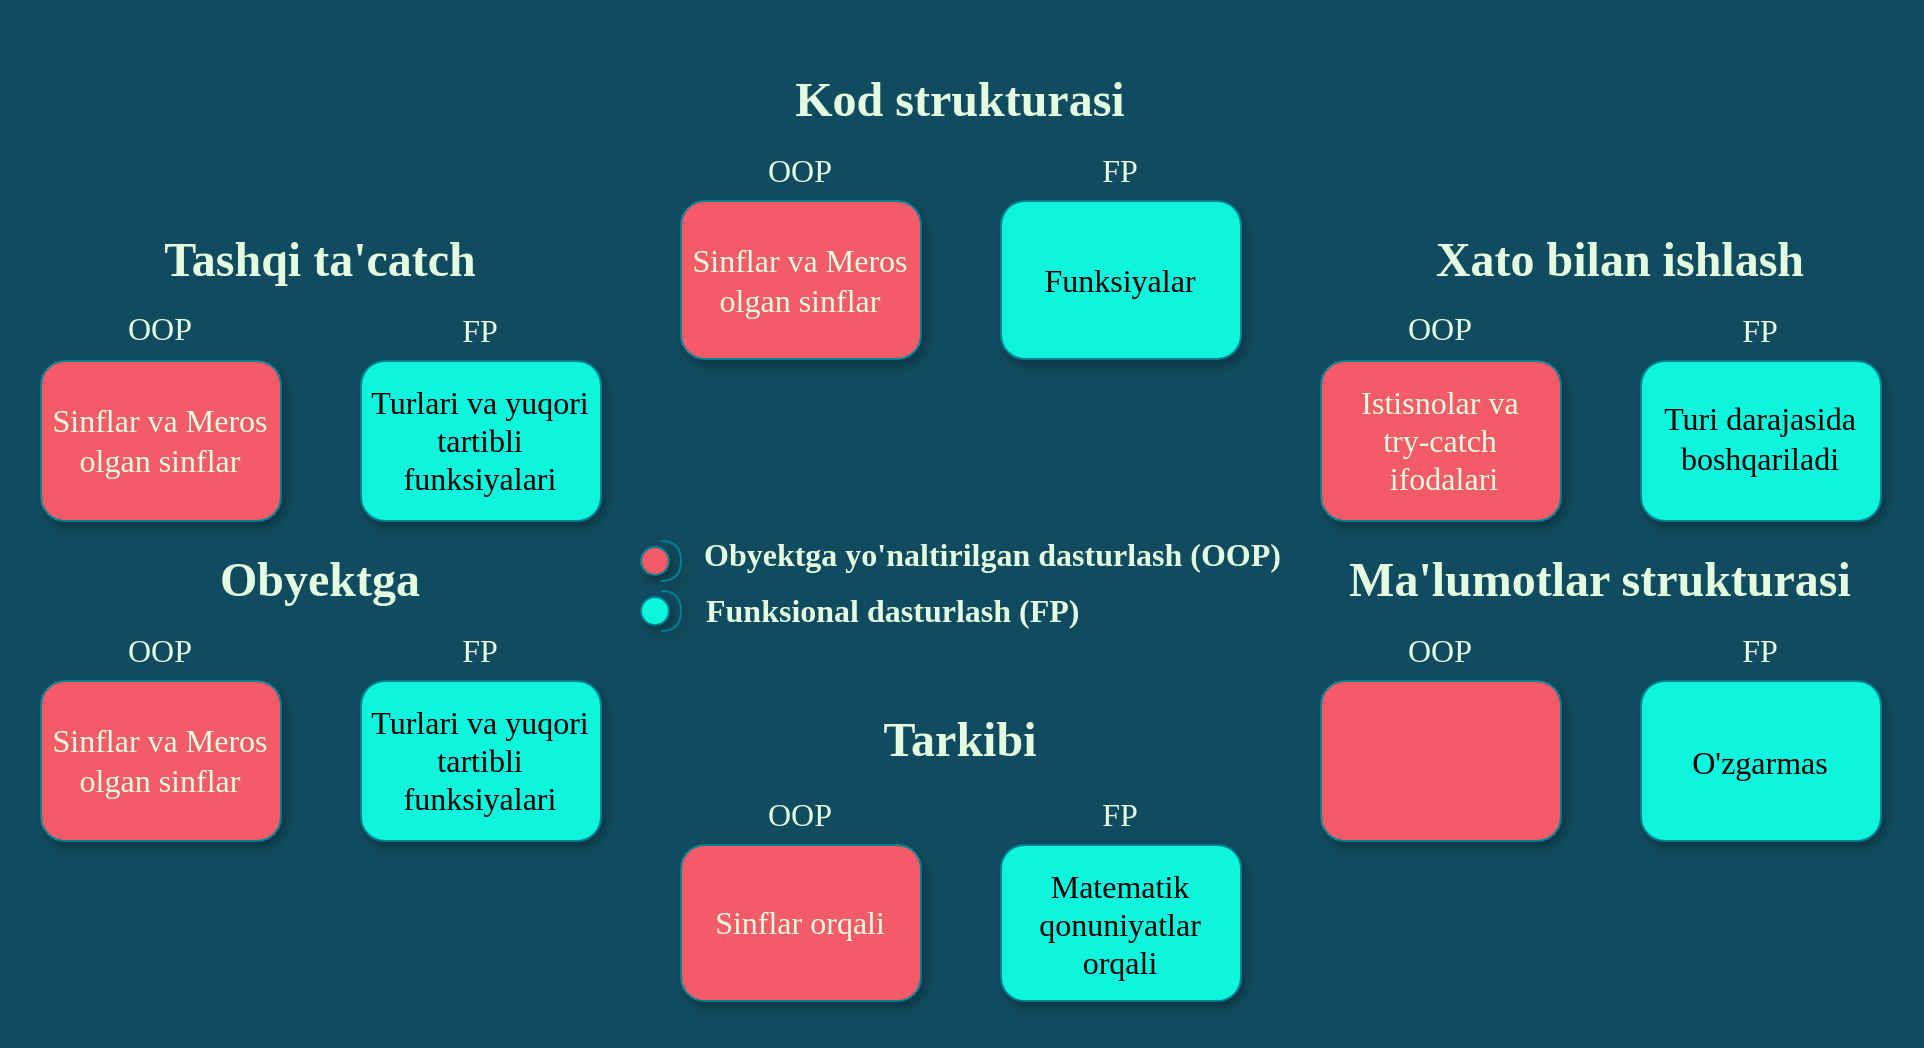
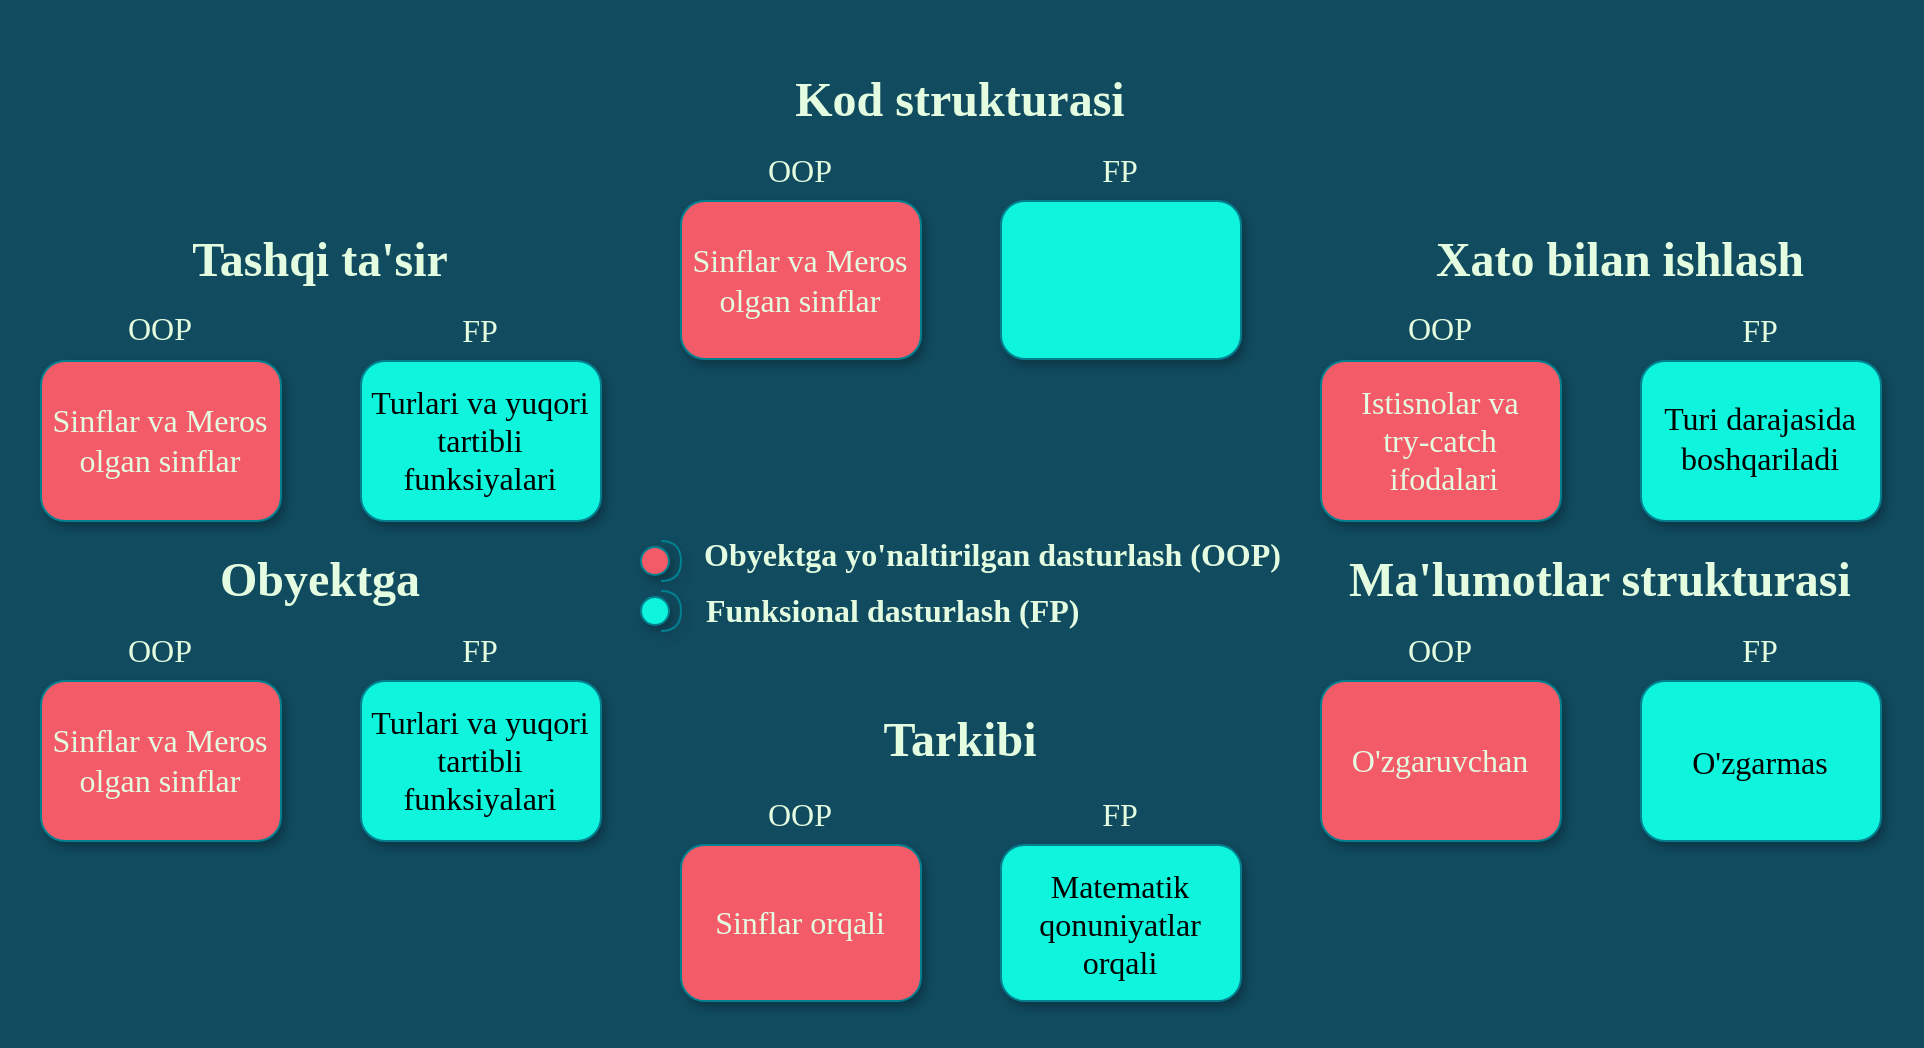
  <mxCell id="0" />
  <mxCell id="1" parent="0" />
  <mxCell id="2" value="" style="rounded=1;whiteSpace=wrap;html=1;fillColor=#F45B69;strokeColor=#028090;fontColor=#E4FDE1;shadow=1;" parent="1" vertex="1"><mxGeometry x="20" y="180" width="120" height="80" as="geometry" /></mxCell>
  <mxCell id="3" value="" style="rounded=1;whiteSpace=wrap;html=1;fillColor=#0FF4DD;strokeColor=#028090;fontColor=#E4FDE1;shadow=1;" parent="1" vertex="1"><mxGeometry x="180" y="180" width="120" height="80" as="geometry" /></mxCell>
  <mxCell id="4" value="" style="whiteSpace=wrap;html=1;rounded=1;fontColor=#E4FDE1;strokeColor=#028090;fillColor=#F45B69;shadow=1;" parent="1" vertex="1"><mxGeometry x="340" y="100" width="120" height="79" as="geometry" /></mxCell>
  <mxCell id="5" value="" style="whiteSpace=wrap;html=1;rounded=1;fontColor=#E4FDE1;strokeColor=#028090;fillColor=#0FF4DD;shadow=1;" parent="1" vertex="1"><mxGeometry x="500" y="100" width="120" height="79" as="geometry" /></mxCell>
  <mxCell id="6" value="" style="whiteSpace=wrap;html=1;rounded=1;fontColor=#E4FDE1;strokeColor=#028090;fillColor=#F45B69;shadow=1;" parent="1" vertex="1"><mxGeometry x="660" y="180" width="120" height="80" as="geometry" /></mxCell>
  <mxCell id="7" value="" style="whiteSpace=wrap;html=1;rounded=1;fontColor=#E4FDE1;strokeColor=#028090;fillColor=#0FF4DD;shadow=1;" parent="1" vertex="1"><mxGeometry x="820" y="180" width="120" height="80" as="geometry" /></mxCell>
  <mxCell id="8" value="" style="rounded=1;whiteSpace=wrap;html=1;fillColor=#F45B69;strokeColor=#028090;fontColor=#E4FDE1;shadow=1;" parent="1" vertex="1"><mxGeometry x="20" y="340" width="120" height="80" as="geometry" /></mxCell>
  <mxCell id="9" value="" style="rounded=1;whiteSpace=wrap;html=1;fillColor=#0FF4DD;strokeColor=#028090;fontColor=#E4FDE1;shadow=1;" parent="1" vertex="1"><mxGeometry x="180" y="340" width="120" height="80" as="geometry" /></mxCell>
  <mxCell id="10" value="" style="whiteSpace=wrap;html=1;rounded=1;fontColor=#E4FDE1;strokeColor=#028090;fillColor=#F45B69;shadow=1;" parent="1" vertex="1"><mxGeometry x="340" y="422" width="120" height="78" as="geometry" /></mxCell>
  <mxCell id="11" value="" style="whiteSpace=wrap;html=1;rounded=1;fontColor=#E4FDE1;strokeColor=#028090;fillColor=#0FF4DD;shadow=1;" parent="1" vertex="1"><mxGeometry x="500" y="422" width="120" height="78" as="geometry" /></mxCell>
  <mxCell id="12" value="" style="whiteSpace=wrap;html=1;rounded=1;fontColor=#E4FDE1;strokeColor=#028090;fillColor=#F45B69;shadow=1;" parent="1" vertex="1"><mxGeometry x="660" y="340" width="120" height="80" as="geometry" /></mxCell>
  <mxCell id="13" value="" style="whiteSpace=wrap;html=1;rounded=1;fontColor=#E4FDE1;strokeColor=#028090;fillColor=#0FF4DD;shadow=1;" parent="1" vertex="1"><mxGeometry x="820" y="340" width="120" height="80" as="geometry" /></mxCell>
  <mxCell id="14" value="&lt;h1&gt;&lt;font style=&quot;font-size: 16px&quot; face=&quot;Times New Roman&quot;&gt;Obyektga yo'naltirilgan dasturlash (OOP)&lt;/font&gt;&lt;/h1&gt;" style="text;html=1;strokeColor=none;fillColor=none;align=left;verticalAlign=middle;whiteSpace=wrap;rounded=0;shadow=1;fontColor=#E4FDE1;fontStyle=1" parent="1" vertex="1"><mxGeometry x="350" y="260" width="300" height="30" as="geometry" /></mxCell>
  <mxCell id="15" value="&lt;h2&gt;&lt;font style=&quot;font-size: 16px&quot;&gt;Funksional dasturlash (FP)&lt;/font&gt;&lt;/h2&gt;" style="text;html=1;strokeColor=none;fillColor=none;align=left;verticalAlign=middle;whiteSpace=wrap;rounded=0;shadow=1;fontColor=#E4FDE1;fontFamily=Times New Roman;" parent="1" vertex="1"><mxGeometry x="351" y="290" width="300" height="30" as="geometry" /></mxCell>
  <mxCell id="16" value="" style="shape=providedRequiredInterface;html=1;verticalLabelPosition=bottom;sketch=0;rounded=0;shadow=1;fontFamily=Times New Roman;fontSize=16;fontColor=#E4FDE1;strokeColor=#028090;fillColor=#F45B69;align=left;" parent="1" vertex="1"><mxGeometry x="320" y="270" width="20" height="20" as="geometry" /></mxCell>
  <mxCell id="17" value="" style="shape=providedRequiredInterface;html=1;verticalLabelPosition=bottom;sketch=0;rounded=0;shadow=1;fontFamily=Times New Roman;fontSize=16;fontColor=#E4FDE1;strokeColor=#028090;fillColor=#0FF4DD;align=left;" parent="1" vertex="1"><mxGeometry x="320" y="295" width="20" height="20" as="geometry" /></mxCell>
  <mxCell id="18" value="&lt;h2&gt;Kod strukturasi&lt;/h2&gt;" style="text;whiteSpace=wrap;html=1;fontSize=16;fontFamily=Times New Roman;fontColor=#E4FDE1;fontStyle=1;verticalAlign=middle;align=center;labelPosition=center;verticalLabelPosition=middle;" parent="1" vertex="1"><mxGeometry x="380" y="20" width="200" height="60" as="geometry" /></mxCell>
  <mxCell id="19" value="FP" style="text;html=1;strokeColor=none;fillColor=none;align=center;verticalAlign=middle;whiteSpace=wrap;rounded=0;shadow=1;fontFamily=Times New Roman;fontSize=16;fontColor=#E4FDE1;" parent="1" vertex="1"><mxGeometry x="530" y="70" width="60" height="30" as="geometry" /></mxCell>
  <mxCell id="20" value="FP" style="text;html=1;strokeColor=none;fillColor=none;align=center;verticalAlign=middle;whiteSpace=wrap;rounded=0;shadow=1;fontFamily=Times New Roman;fontSize=16;fontColor=#E4FDE1;" parent="1" vertex="1"><mxGeometry x="850" y="150" width="60" height="30" as="geometry" /></mxCell>
  <mxCell id="21" value="FP" style="text;html=1;strokeColor=none;fillColor=none;align=center;verticalAlign=middle;whiteSpace=wrap;rounded=0;shadow=1;fontFamily=Times New Roman;fontSize=16;fontColor=#E4FDE1;" parent="1" vertex="1"><mxGeometry x="210" y="150" width="60" height="30" as="geometry" /></mxCell>
  <mxCell id="22" value="FP" style="text;html=1;strokeColor=none;fillColor=none;align=center;verticalAlign=middle;whiteSpace=wrap;rounded=0;shadow=1;fontFamily=Times New Roman;fontSize=16;fontColor=#E4FDE1;" parent="1" vertex="1"><mxGeometry x="850" y="310" width="60" height="30" as="geometry" /></mxCell>
  <mxCell id="23" value="FP" style="text;html=1;strokeColor=none;fillColor=none;align=center;verticalAlign=middle;whiteSpace=wrap;rounded=0;shadow=1;fontFamily=Times New Roman;fontSize=16;fontColor=#E4FDE1;" parent="1" vertex="1"><mxGeometry x="210" y="310" width="60" height="30" as="geometry" /></mxCell>
  <mxCell id="24" value="FP" style="text;html=1;strokeColor=none;fillColor=none;align=center;verticalAlign=middle;whiteSpace=wrap;rounded=0;shadow=1;fontFamily=Times New Roman;fontSize=16;fontColor=#E4FDE1;" parent="1" vertex="1"><mxGeometry x="530" y="392" width="60" height="30" as="geometry" /></mxCell>
  <mxCell id="25" value="OOP" style="text;html=1;strokeColor=none;fillColor=none;align=center;verticalAlign=middle;whiteSpace=wrap;rounded=0;shadow=1;fontFamily=Times New Roman;fontSize=16;fontColor=#E4FDE1;" parent="1" vertex="1"><mxGeometry x="370" y="70" width="60" height="30" as="geometry" /></mxCell>
  <mxCell id="26" value="OOP" style="text;html=1;strokeColor=none;fillColor=none;align=center;verticalAlign=middle;whiteSpace=wrap;rounded=0;shadow=1;fontFamily=Times New Roman;fontSize=16;fontColor=#E4FDE1;" parent="1" vertex="1"><mxGeometry x="50" y="149" width="60" height="30" as="geometry" /></mxCell>
  <mxCell id="27" value="OOP" style="text;html=1;strokeColor=none;fillColor=none;align=center;verticalAlign=middle;whiteSpace=wrap;rounded=0;shadow=1;fontFamily=Times New Roman;fontSize=16;fontColor=#E4FDE1;" parent="1" vertex="1"><mxGeometry x="50" y="310" width="60" height="30" as="geometry" /></mxCell>
  <mxCell id="28" value="OOP" style="text;html=1;strokeColor=none;fillColor=none;align=center;verticalAlign=middle;whiteSpace=wrap;rounded=0;shadow=1;fontFamily=Times New Roman;fontSize=16;fontColor=#E4FDE1;" parent="1" vertex="1"><mxGeometry x="370" y="392" width="60" height="30" as="geometry" /></mxCell>
  <mxCell id="29" value="OOP" style="text;html=1;strokeColor=none;fillColor=none;align=center;verticalAlign=middle;whiteSpace=wrap;rounded=0;shadow=1;fontFamily=Times New Roman;fontSize=16;fontColor=#E4FDE1;" parent="1" vertex="1"><mxGeometry x="690" y="149" width="60" height="30" as="geometry" /></mxCell>
  <mxCell id="30" value="OOP" style="text;html=1;strokeColor=none;fillColor=none;align=center;verticalAlign=middle;whiteSpace=wrap;rounded=0;shadow=1;fontFamily=Times New Roman;fontSize=16;fontColor=#E4FDE1;" parent="1" vertex="1"><mxGeometry x="690" y="310" width="60" height="30" as="geometry" /></mxCell>
- <mxCell id="31" value="&lt;h2&gt;Tashqi ta'catch&lt;/h2&gt;" style="text;whiteSpace=wrap;html=1;fontSize=16;fontFamily=Times New Roman;fontColor=#E4FDE1;fontStyle=1;verticalAlign=middle;align=center;labelPosition=center;verticalLabelPosition=middle;" parent="1" vertex="1"><mxGeometry x="60" y="100" width="200" height="60" as="geometry" /></mxCell>
+ <mxCell id="31" value="&lt;h2&gt;Tashqi ta'sir&lt;/h2&gt;" style="text;whiteSpace=wrap;html=1;fontSize=16;fontFamily=Times New Roman;fontColor=#E4FDE1;fontStyle=1;verticalAlign=middle;align=center;labelPosition=center;verticalLabelPosition=middle;" parent="1" vertex="1"><mxGeometry x="60" y="100" width="200" height="60" as="geometry" /></mxCell>
  <mxCell id="32" value="&lt;h2&gt;Xato bilan ishlash&lt;/h2&gt;" style="text;whiteSpace=wrap;html=1;fontSize=16;fontFamily=Times New Roman;fontColor=#E4FDE1;fontStyle=1;verticalAlign=middle;align=center;labelPosition=center;verticalLabelPosition=middle;" parent="1" vertex="1"><mxGeometry x="710" y="100" width="200" height="60" as="geometry" /></mxCell>
  <mxCell id="33" value="&lt;h2&gt;Obyektga&lt;/h2&gt;" style="text;whiteSpace=wrap;html=1;fontSize=16;fontFamily=Times New Roman;fontColor=#E4FDE1;fontStyle=1;verticalAlign=middle;align=center;labelPosition=center;verticalLabelPosition=middle;" parent="1" vertex="1"><mxGeometry x="60" y="260" width="200" height="60" as="geometry" /></mxCell>
  <mxCell id="34" value="&lt;h2&gt;Ma'lumotlar strukturasi&lt;/h2&gt;" style="text;whiteSpace=wrap;html=1;fontSize=16;fontFamily=Times New Roman;fontColor=#E4FDE1;fontStyle=1;verticalAlign=middle;align=center;labelPosition=center;verticalLabelPosition=middle;" parent="1" vertex="1"><mxGeometry x="660" y="260" width="280" height="60" as="geometry" /></mxCell>
  <mxCell id="35" value="&lt;h2&gt;Tarkibi&lt;/h2&gt;" style="text;whiteSpace=wrap;html=1;fontSize=16;fontFamily=Times New Roman;fontColor=#E4FDE1;fontStyle=1;verticalAlign=middle;align=center;labelPosition=center;verticalLabelPosition=middle;" parent="1" vertex="1"><mxGeometry x="420" y="340" width="120" height="60" as="geometry" /></mxCell>
  <mxCell id="36" value="Sinflar va Meros olgan sinflar" style="text;html=1;strokeColor=none;fillColor=none;align=center;verticalAlign=middle;whiteSpace=wrap;rounded=0;shadow=1;fontFamily=Times New Roman;fontSize=16;fontColor=#E4FDE1;" parent="1" vertex="1"><mxGeometry x="20" y="179" width="120" height="81" as="geometry" /></mxCell>
  <mxCell id="37" value="Sinflar va Meros olgan sinflar" style="text;html=1;strokeColor=none;fillColor=none;align=center;verticalAlign=middle;whiteSpace=wrap;rounded=0;shadow=1;fontFamily=Times New Roman;fontSize=16;fontColor=#E4FDE1;" parent="1" vertex="1"><mxGeometry x="20" y="340" width="120" height="80" as="geometry" /></mxCell>
  <mxCell id="38" value="Sinflar va Meros olgan sinflar" style="text;html=1;strokeColor=none;fillColor=none;align=center;verticalAlign=middle;whiteSpace=wrap;rounded=0;shadow=1;fontFamily=Times New Roman;fontSize=16;fontColor=#E4FDE1;" parent="1" vertex="1"><mxGeometry x="340" y="100" width="120" height="80" as="geometry" /></mxCell>
  <mxCell id="39" value="Istisnolar va &lt;br&gt;try-catch&lt;br&gt;&amp;nbsp;ifodalari" style="text;html=1;strokeColor=none;fillColor=none;align=center;verticalAlign=middle;whiteSpace=wrap;rounded=0;shadow=1;fontFamily=Times New Roman;fontSize=16;fontColor=#E4FDE1;" parent="1" vertex="1"><mxGeometry x="660" y="179.5" width="120" height="80.5" as="geometry" /></mxCell>
+ <mxCell id="40" value="O'zgaruvchan" style="text;html=1;strokeColor=none;fillColor=none;align=center;verticalAlign=middle;whiteSpace=wrap;rounded=0;shadow=1;fontFamily=Times New Roman;fontSize=16;fontColor=#E4FDE1;" parent="1" vertex="1"><mxGeometry x="660" y="340" width="120" height="80" as="geometry" /></mxCell>
  <mxCell id="41" value="Sinflar orqali" style="text;html=1;strokeColor=none;fillColor=none;align=center;verticalAlign=middle;whiteSpace=wrap;rounded=0;shadow=1;fontFamily=Times New Roman;fontSize=16;fontColor=#E4FDE1;" parent="1" vertex="1"><mxGeometry x="340" y="421" width="120" height="80" as="geometry" /></mxCell>
- <mxCell id="42" value="&lt;font color=&quot;#000000&quot;&gt;Funksiyalar&lt;/font&gt;" style="text;html=1;strokeColor=none;fillColor=none;align=center;verticalAlign=middle;whiteSpace=wrap;rounded=0;shadow=1;fontFamily=Times New Roman;fontSize=16;fontColor=#E4FDE1;" parent="1" vertex="1"><mxGeometry x="500" y="100" width="120" height="80" as="geometry" /></mxCell>
  <mxCell id="43" value="&lt;font color=&quot;#000000&quot;&gt;Turi darajasida boshqariladi&lt;/font&gt;" style="text;html=1;strokeColor=none;fillColor=none;align=center;verticalAlign=middle;whiteSpace=wrap;rounded=0;shadow=1;fontFamily=Times New Roman;fontSize=16;fontColor=#E4FDE1;" parent="1" vertex="1"><mxGeometry x="820" y="179" width="120" height="80" as="geometry" /></mxCell>
  <mxCell id="44" value="&lt;font color=&quot;#000000&quot;&gt;O'zgarmas&lt;/font&gt;" style="text;html=1;strokeColor=none;fillColor=none;align=center;verticalAlign=middle;whiteSpace=wrap;rounded=0;shadow=1;fontFamily=Times New Roman;fontSize=16;fontColor=#E4FDE1;" parent="1" vertex="1"><mxGeometry x="820" y="341" width="120" height="80" as="geometry" /></mxCell>
  <mxCell id="45" value="&lt;font color=&quot;#000000&quot;&gt;Matematik qonuniyatlar orqali&lt;/font&gt;" style="text;html=1;strokeColor=none;fillColor=none;align=center;verticalAlign=middle;whiteSpace=wrap;rounded=0;shadow=1;fontFamily=Times New Roman;fontSize=16;fontColor=#E4FDE1;" parent="1" vertex="1"><mxGeometry x="500" y="422" width="120" height="80" as="geometry" /></mxCell>
  <mxCell id="46" value="&lt;font color=&quot;#000000&quot;&gt;Turlari va yuqori tartibli funksiyalari&lt;/font&gt;" style="text;html=1;strokeColor=none;fillColor=none;align=center;verticalAlign=middle;whiteSpace=wrap;rounded=0;shadow=1;fontFamily=Times New Roman;fontSize=16;fontColor=#E4FDE1;" parent="1" vertex="1"><mxGeometry x="180" y="180" width="120" height="80" as="geometry" /></mxCell>
  <mxCell id="47" value="&lt;font color=&quot;#000000&quot;&gt;Turlari va yuqori tartibli funksiyalari&lt;/font&gt;" style="text;html=1;strokeColor=none;fillColor=none;align=center;verticalAlign=middle;whiteSpace=wrap;rounded=0;shadow=1;fontFamily=Times New Roman;fontSize=16;fontColor=#E4FDE1;" parent="1" vertex="1"><mxGeometry x="180" y="340" width="120" height="80" as="geometry" /></mxCell>
